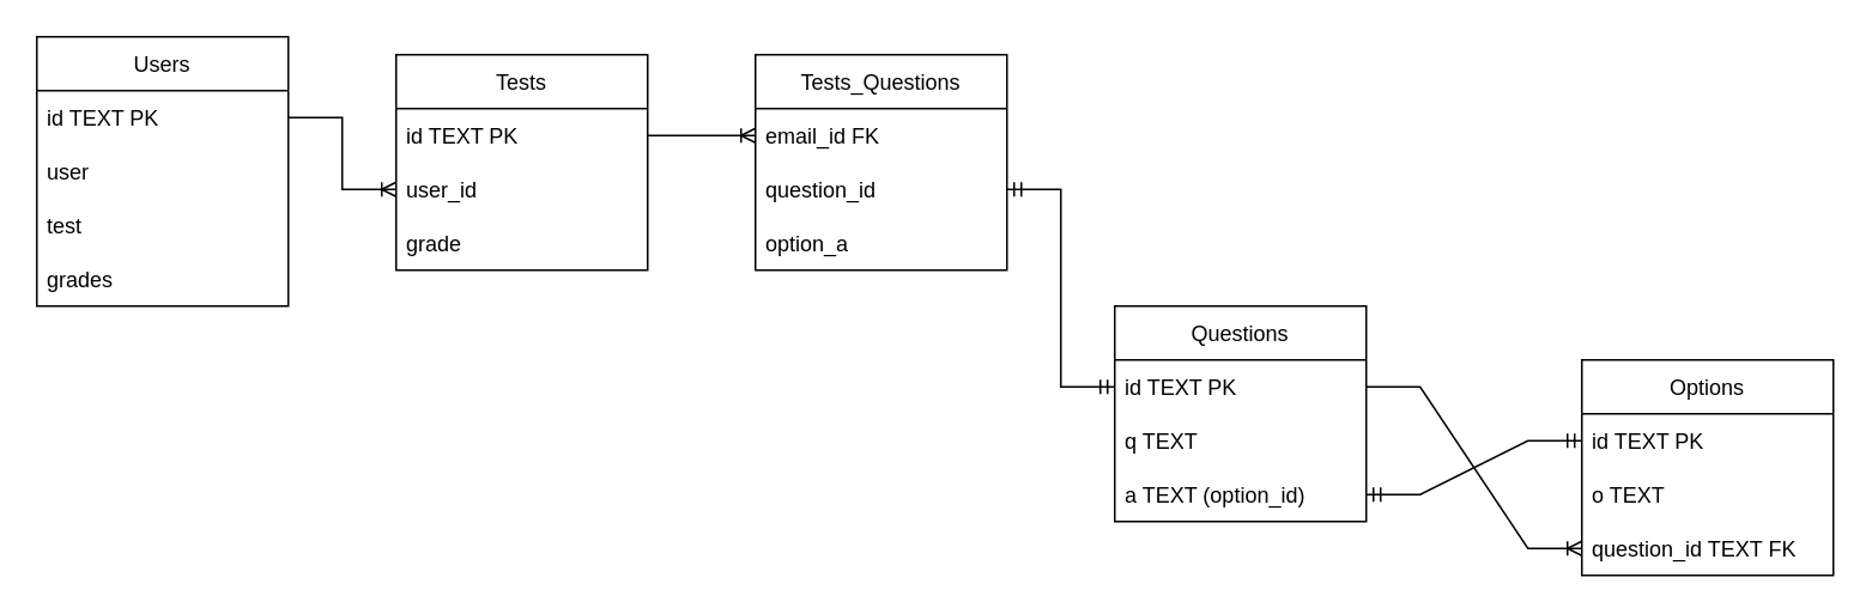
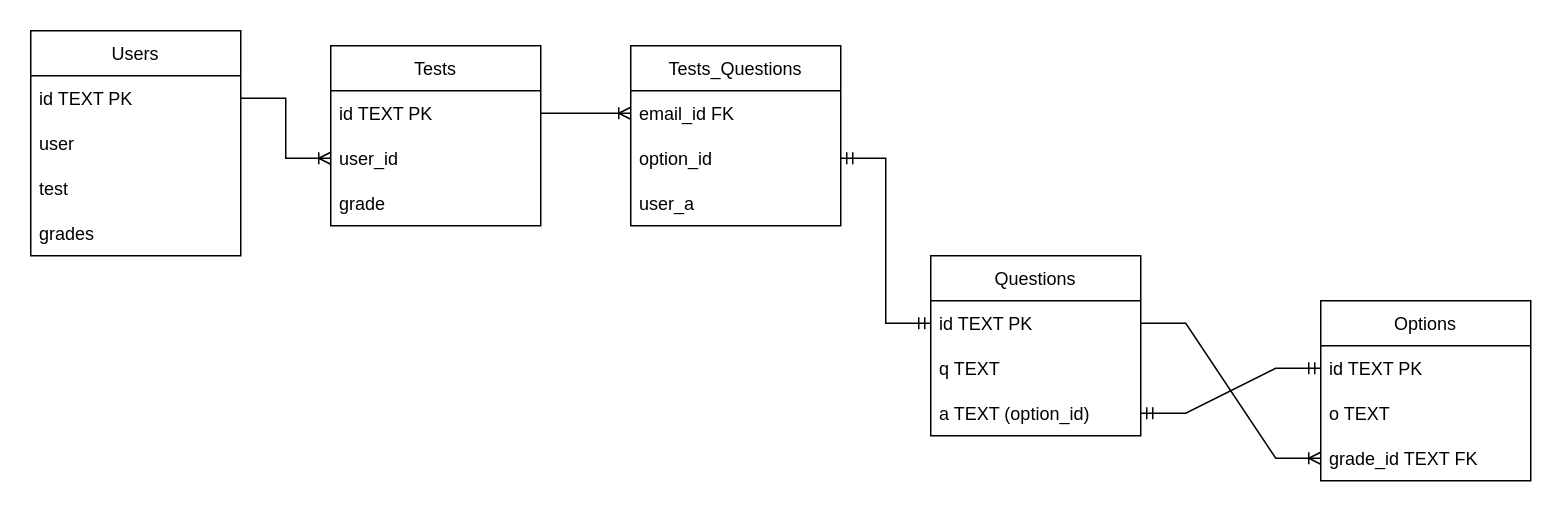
  <mxCell id="0" />
  <mxCell id="1" parent="0" />
  <mxCell id="2" value="Questions" style="swimlane;fontStyle=0;childLayout=stackLayout;horizontal=1;startSize=30;horizontalStack=0;resizeParent=1;resizeParentMax=0;resizeLast=0;collapsible=1;marginBottom=0;" parent="1" vertex="1"><mxGeometry x="620" y="170" width="140" height="120" as="geometry" /></mxCell>
  <mxCell id="3" value="id TEXT PK" style="text;strokeColor=none;fillColor=none;align=left;verticalAlign=middle;spacingLeft=4;spacingRight=4;overflow=hidden;points=[[0,0.5],[1,0.5]];portConstraint=eastwest;rotatable=0;" parent="2" vertex="1"><mxGeometry y="30" width="140" height="30" as="geometry" /></mxCell>
  <mxCell id="4" value="q TEXT " style="text;strokeColor=none;fillColor=none;align=left;verticalAlign=middle;spacingLeft=4;spacingRight=4;overflow=hidden;points=[[0,0.5],[1,0.5]];portConstraint=eastwest;rotatable=0;" parent="2" vertex="1"><mxGeometry y="60" width="140" height="30" as="geometry" /></mxCell>
  <mxCell id="5" value="a TEXT (option_id)" style="text;strokeColor=none;fillColor=none;align=left;verticalAlign=middle;spacingLeft=4;spacingRight=4;overflow=hidden;points=[[0,0.5],[1,0.5]];portConstraint=eastwest;rotatable=0;" parent="2" vertex="1"><mxGeometry y="90" width="140" height="30" as="geometry" /></mxCell>
  <mxCell id="6" value="Options" style="swimlane;fontStyle=0;childLayout=stackLayout;horizontal=1;startSize=30;horizontalStack=0;resizeParent=1;resizeParentMax=0;resizeLast=0;collapsible=1;marginBottom=0;" parent="1" vertex="1"><mxGeometry x="880" y="200" width="140" height="120" as="geometry" /></mxCell>
  <mxCell id="7" value="id TEXT PK" style="text;strokeColor=none;fillColor=none;align=left;verticalAlign=middle;spacingLeft=4;spacingRight=4;overflow=hidden;points=[[0,0.5],[1,0.5]];portConstraint=eastwest;rotatable=0;" parent="6" vertex="1"><mxGeometry y="30" width="140" height="30" as="geometry" /></mxCell>
  <mxCell id="8" value="o TEXT" style="text;strokeColor=none;fillColor=none;align=left;verticalAlign=middle;spacingLeft=4;spacingRight=4;overflow=hidden;points=[[0,0.5],[1,0.5]];portConstraint=eastwest;rotatable=0;" parent="6" vertex="1"><mxGeometry y="60" width="140" height="30" as="geometry" /></mxCell>
- <mxCell id="9" value="question_id TEXT FK" style="text;strokeColor=none;fillColor=none;align=left;verticalAlign=middle;spacingLeft=4;spacingRight=4;overflow=hidden;points=[[0,0.5],[1,0.5]];portConstraint=eastwest;rotatable=0;" parent="6" vertex="1"><mxGeometry y="90" width="140" height="30" as="geometry" /></mxCell>
+ <mxCell id="9" value="grade_id TEXT FK" style="text;strokeColor=none;fillColor=none;align=left;verticalAlign=middle;spacingLeft=4;spacingRight=4;overflow=hidden;points=[[0,0.5],[1,0.5]];portConstraint=eastwest;rotatable=0;" parent="6" vertex="1"><mxGeometry y="90" width="140" height="30" as="geometry" /></mxCell>
  <mxCell id="10" value="Tests" style="swimlane;fontStyle=0;childLayout=stackLayout;horizontal=1;startSize=30;horizontalStack=0;resizeParent=1;resizeParentMax=0;resizeLast=0;collapsible=1;marginBottom=0;" vertex="1" parent="1"><mxGeometry x="220" y="30" width="140" height="120" as="geometry" /></mxCell>
  <mxCell id="11" value="id TEXT PK" style="text;strokeColor=none;fillColor=none;align=left;verticalAlign=middle;spacingLeft=4;spacingRight=4;overflow=hidden;points=[[0,0.5],[1,0.5]];portConstraint=eastwest;rotatable=0;" vertex="1" parent="10"><mxGeometry y="30" width="140" height="30" as="geometry" /></mxCell>
  <mxCell id="12" value="user_id" style="text;strokeColor=none;fillColor=none;align=left;verticalAlign=middle;spacingLeft=4;spacingRight=4;overflow=hidden;points=[[0,0.5],[1,0.5]];portConstraint=eastwest;rotatable=0;" vertex="1" parent="10"><mxGeometry y="60" width="140" height="30" as="geometry" /></mxCell>
  <mxCell id="13" value="grade" style="text;strokeColor=none;fillColor=none;align=left;verticalAlign=middle;spacingLeft=4;spacingRight=4;overflow=hidden;points=[[0,0.5],[1,0.5]];portConstraint=eastwest;rotatable=0;" vertex="1" parent="10"><mxGeometry y="90" width="140" height="30" as="geometry" /></mxCell>
  <mxCell id="14" value="Users" style="swimlane;fontStyle=0;childLayout=stackLayout;horizontal=1;startSize=30;horizontalStack=0;resizeParent=1;resizeParentMax=0;resizeLast=0;collapsible=1;marginBottom=0;" vertex="1" parent="1"><mxGeometry y="20" width="140" height="150" as="geometry" x="20" /></mxCell>
  <mxCell id="15" value="id TEXT PK" style="text;strokeColor=none;fillColor=none;align=left;verticalAlign=middle;spacingLeft=4;spacingRight=4;overflow=hidden;points=[[0,0.5],[1,0.5]];portConstraint=eastwest;rotatable=0;" vertex="1" parent="14"><mxGeometry y="30" width="140" height="30" as="geometry" /></mxCell>
  <mxCell id="16" value="user" style="text;strokeColor=none;fillColor=none;align=left;verticalAlign=middle;spacingLeft=4;spacingRight=4;overflow=hidden;points=[[0,0.5],[1,0.5]];portConstraint=eastwest;rotatable=0;" vertex="1" parent="14"><mxGeometry y="60" width="140" height="30" as="geometry" /></mxCell>
  <mxCell id="17" value="test" style="text;strokeColor=none;fillColor=none;align=left;verticalAlign=middle;spacingLeft=4;spacingRight=4;overflow=hidden;points=[[0,0.5],[1,0.5]];portConstraint=eastwest;rotatable=0;" vertex="1" parent="14"><mxGeometry y="90" width="140" height="30" as="geometry" /></mxCell>
  <mxCell id="18" value="grades" style="text;strokeColor=none;fillColor=none;align=left;verticalAlign=middle;spacingLeft=4;spacingRight=4;overflow=hidden;points=[[0,0.5],[1,0.5]];portConstraint=eastwest;rotatable=0;" vertex="1" parent="14"><mxGeometry y="120" width="140" height="30" as="geometry" /></mxCell>
  <mxCell id="19" value="" style="edgeStyle=entityRelationEdgeStyle;fontSize=12;html=1;endArrow=ERoneToMany;rounded=0;exitX=1;exitY=0.5;exitDx=0;exitDy=0;entryX=0;entryY=0.5;entryDx=0;entryDy=0;" edge="1" parent="1" source="3" target="9"><mxGeometry width="100" height="100" relative="1" as="geometry"><mxPoint x="640" y="590" as="sourcePoint" /><mxPoint x="740" y="490" as="targetPoint" /></mxGeometry></mxCell>
  <mxCell id="20" value="" style="edgeStyle=entityRelationEdgeStyle;fontSize=12;html=1;endArrow=ERmandOne;startArrow=ERmandOne;rounded=0;exitX=1;exitY=0.5;exitDx=0;exitDy=0;entryX=0;entryY=0.5;entryDx=0;entryDy=0;" edge="1" parent="1" source="5" target="7"><mxGeometry width="100" height="100" relative="1" as="geometry"><mxPoint x="600" y="410" as="sourcePoint" /><mxPoint x="700" y="310" as="targetPoint" /></mxGeometry></mxCell>
  <mxCell id="21" value="" style="edgeStyle=entityRelationEdgeStyle;fontSize=12;html=1;endArrow=ERoneToMany;rounded=0;exitX=1;exitY=0.5;exitDx=0;exitDy=0;entryX=0;entryY=0.5;entryDx=0;entryDy=0;" edge="1" parent="1" source="15" target="12"><mxGeometry width="100" height="100" relative="1" as="geometry"><mxPoint x="110" y="315" as="sourcePoint" /><mxPoint x="330" y="380" as="targetPoint" /></mxGeometry></mxCell>
  <mxCell id="22" value="Tests_Questions" style="swimlane;fontStyle=0;childLayout=stackLayout;horizontal=1;startSize=30;horizontalStack=0;resizeParent=1;resizeParentMax=0;resizeLast=0;collapsible=1;marginBottom=0;" vertex="1" parent="1"><mxGeometry x="420" y="30" width="140" height="120" as="geometry" /></mxCell>
  <mxCell id="23" value="email_id FK" style="text;strokeColor=none;fillColor=none;align=left;verticalAlign=middle;spacingLeft=4;spacingRight=4;overflow=hidden;points=[[0,0.5],[1,0.5]];portConstraint=eastwest;rotatable=0;" vertex="1" parent="22"><mxGeometry y="30" width="140" height="30" as="geometry" /></mxCell>
- <mxCell id="24" value="question_id" style="text;strokeColor=none;fillColor=none;align=left;verticalAlign=middle;spacingLeft=4;spacingRight=4;overflow=hidden;points=[[0,0.5],[1,0.5]];portConstraint=eastwest;rotatable=0;" vertex="1" parent="22"><mxGeometry y="60" width="140" height="30" as="geometry" /></mxCell>
- <mxCell id="25" value="option_a" style="text;strokeColor=none;fillColor=none;align=left;verticalAlign=middle;spacingLeft=4;spacingRight=4;overflow=hidden;points=[[0,0.5],[1,0.5]];portConstraint=eastwest;rotatable=0;" vertex="1" parent="22"><mxGeometry y="90" width="140" height="30" as="geometry" /></mxCell>
+ <mxCell id="24" value="option_id" style="text;strokeColor=none;fillColor=none;align=left;verticalAlign=middle;spacingLeft=4;spacingRight=4;overflow=hidden;points=[[0,0.5],[1,0.5]];portConstraint=eastwest;rotatable=0;" vertex="1" parent="22"><mxGeometry y="60" width="140" height="30" as="geometry" /></mxCell>
+ <mxCell id="25" value="user_a" style="text;strokeColor=none;fillColor=none;align=left;verticalAlign=middle;spacingLeft=4;spacingRight=4;overflow=hidden;points=[[0,0.5],[1,0.5]];portConstraint=eastwest;rotatable=0;" vertex="1" parent="22"><mxGeometry y="90" width="140" height="30" as="geometry" /></mxCell>
  <mxCell id="26" value="" style="edgeStyle=entityRelationEdgeStyle;fontSize=12;html=1;endArrow=ERoneToMany;rounded=0;exitX=1;exitY=0.5;exitDx=0;exitDy=0;entryX=0;entryY=0.5;entryDx=0;entryDy=0;" edge="1" parent="1" source="11" target="23"><mxGeometry width="100" height="100" relative="1" as="geometry"><mxPoint x="530" y="435" as="sourcePoint" /><mxPoint x="750" y="500" as="targetPoint" /></mxGeometry></mxCell>
  <mxCell id="27" value="" style="edgeStyle=entityRelationEdgeStyle;fontSize=12;html=1;endArrow=ERmandOne;startArrow=ERmandOne;rounded=0;exitX=0;exitY=0.5;exitDx=0;exitDy=0;entryX=1;entryY=0.5;entryDx=0;entryDy=0;" edge="1" parent="1" source="3" target="24"><mxGeometry width="100" height="100" relative="1" as="geometry"><mxPoint x="775" y="500" as="sourcePoint" /><mxPoint x="550" y="275" as="targetPoint" /></mxGeometry></mxCell>
